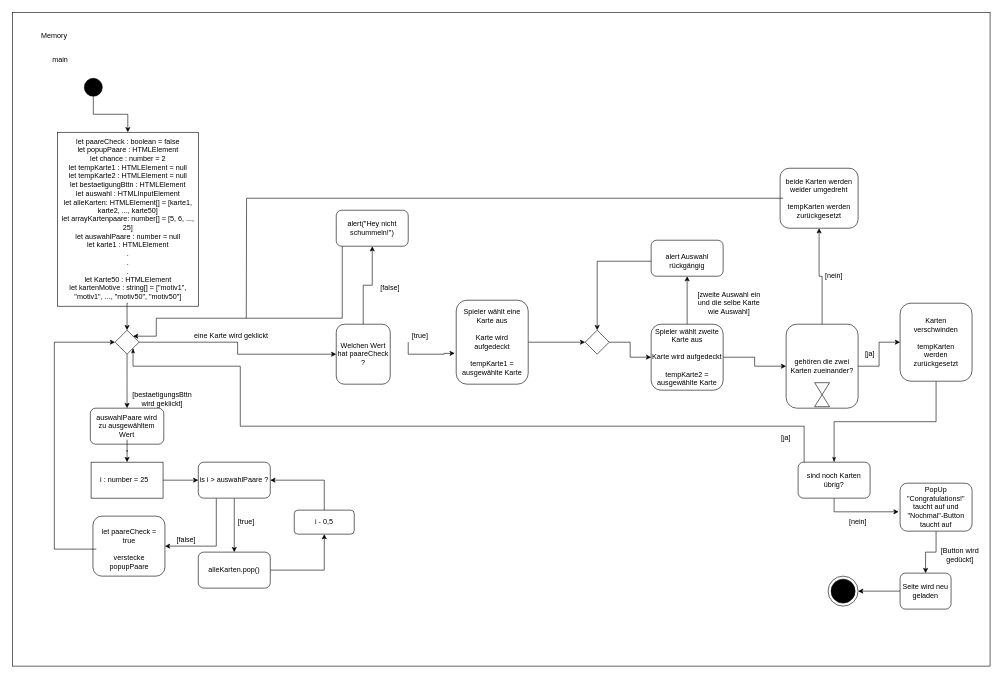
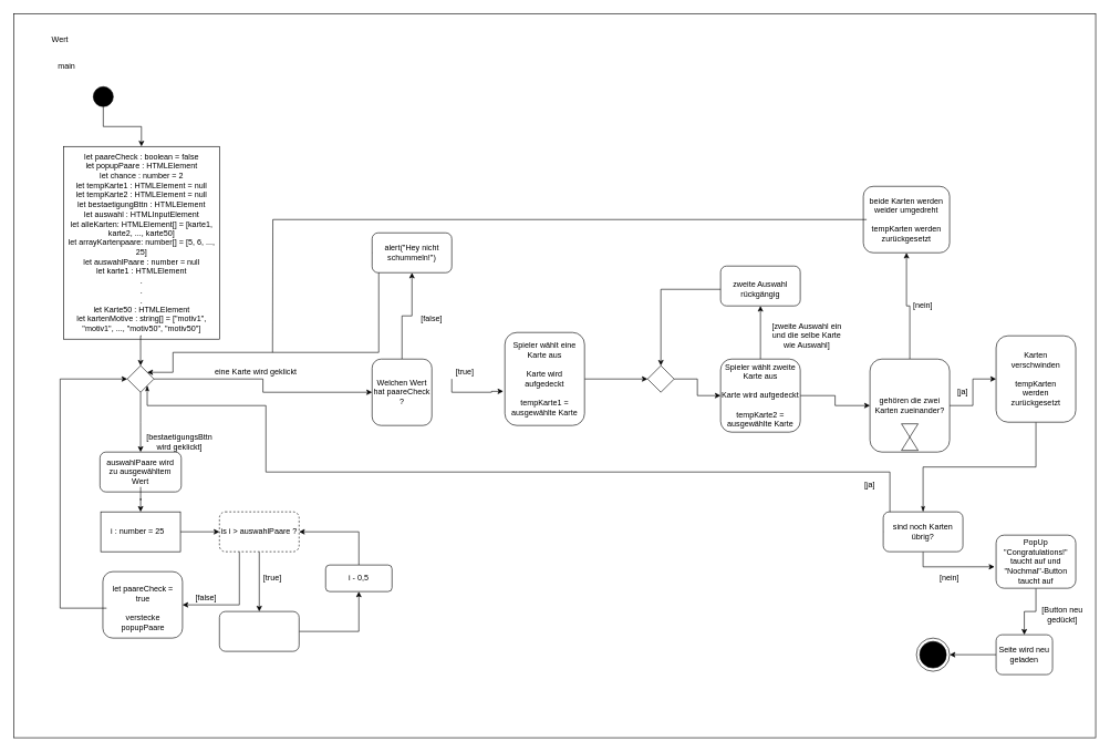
  <mxCell id="0" />
  <mxCell id="1" parent="0" />
  <mxCell id="2" value="" style="rounded=0;whiteSpace=wrap;html=1;fillColor=none;" vertex="1" parent="1"><mxGeometry x="20" y="20" width="1630" height="1090" as="geometry" /></mxCell>
- <mxCell id="3" value="Memory" style="text;html=1;strokeColor=none;fillColor=none;align=center;verticalAlign=middle;whiteSpace=wrap;rounded=0;" vertex="1" parent="1"><mxGeometry x="70" y="50" width="40" height="20" as="geometry" /></mxCell>
+ <mxCell id="3" value="Wert" style="text;html=1;strokeColor=none;fillColor=none;align=center;verticalAlign=middle;whiteSpace=wrap;rounded=0;" vertex="1" parent="1"><mxGeometry x="70" y="50" width="40" height="20" as="geometry" /></mxCell>
  <mxCell id="4" value="main" style="text;html=1;strokeColor=none;fillColor=none;align=center;verticalAlign=middle;whiteSpace=wrap;rounded=0;" vertex="1" parent="1"><mxGeometry x="80" y="90" width="40" height="20" as="geometry" /></mxCell>
  <mxCell id="5" style="edgeStyle=orthogonalEdgeStyle;rounded=0;orthogonalLoop=1;jettySize=auto;html=1;exitX=0.5;exitY=1;exitDx=0;exitDy=0;" edge="1" parent="1" source="6" target="7"><mxGeometry relative="1" as="geometry" /></mxCell>
  <mxCell id="6" value="" style="ellipse;whiteSpace=wrap;html=1;aspect=fixed;fillColor=#000000;" vertex="1" parent="1"><mxGeometry x="140" y="130" width="30" height="30" as="geometry" /></mxCell>
  <mxCell id="7" value="" style="rounded=0;whiteSpace=wrap;html=1;" vertex="1" parent="1"><mxGeometry x="95" y="220" width="235" height="290" as="geometry" /></mxCell>
  <mxCell id="8" style="edgeStyle=orthogonalEdgeStyle;rounded=0;orthogonalLoop=1;jettySize=auto;html=1;exitX=0.5;exitY=1;exitDx=0;exitDy=0;entryX=0.5;entryY=0;entryDx=0;entryDy=0;" edge="1" parent="1" source="9" target="12"><mxGeometry relative="1" as="geometry"><Array as="points"><mxPoint x="211" y="505" /></Array></mxGeometry></mxCell>
  <mxCell id="9" value="let paareCheck : boolean = false&lt;br&gt;let popupPaare : HTMLElement&lt;br&gt;let chance : number = 2&lt;br&gt;let tempKarte1 : HTMLElement = null&lt;br&gt;let tempKarte2 : HTMLElement = null&lt;br&gt;let bestaetigungBttn : HTMLElement&lt;br&gt;let auswahl : HTMLInputElement&lt;br&gt;let alleKarten: HTMLElement[] = [karte1, karte2, ..., karte50]&lt;br&gt;let arrayKartenpaare: number[] = [5, 6, ..., 25]&lt;br&gt;let auswahlPaare : number = null&lt;br&gt;let karte1 : HTMLElement&lt;br&gt;.&lt;br&gt;.&lt;br&gt;.&lt;br&gt;let Karte50 : HTMLElement&lt;br&gt;let kartenMotive : string[] = [&quot;motiv1&quot;, &quot;motiv1&quot;, ..., &quot;motiv50&quot;, &quot;motiv50&quot;]" style="text;html=1;strokeColor=none;fillColor=none;align=center;verticalAlign=middle;whiteSpace=wrap;rounded=0;" vertex="1" parent="1"><mxGeometry x="97.5" y="225" width="230" height="280" as="geometry" /></mxCell>
  <mxCell id="10" style="edgeStyle=orthogonalEdgeStyle;rounded=0;orthogonalLoop=1;jettySize=auto;html=1;exitX=0.5;exitY=1;exitDx=0;exitDy=0;entryX=0.5;entryY=0;entryDx=0;entryDy=0;" edge="1" parent="1" source="12" target="13"><mxGeometry relative="1" as="geometry" /></mxCell>
  <mxCell id="11" style="edgeStyle=orthogonalEdgeStyle;rounded=0;orthogonalLoop=1;jettySize=auto;html=1;exitX=1;exitY=0.5;exitDx=0;exitDy=0;entryX=0;entryY=0.5;entryDx=0;entryDy=0;" edge="1" parent="1" source="12" target="36"><mxGeometry relative="1" as="geometry"><mxPoint x="560" y="570" as="targetPoint" /></mxGeometry></mxCell>
  <mxCell id="12" value="" style="rhombus;whiteSpace=wrap;html=1;fillColor=#ffffff;" vertex="1" parent="1"><mxGeometry x="191.24" y="550" width="40" height="40" as="geometry" /></mxCell>
  <mxCell id="13" value="" style="rounded=1;whiteSpace=wrap;html=1;fillColor=#ffffff;" vertex="1" parent="1"><mxGeometry x="150" y="680" width="122.5" height="60" as="geometry" /></mxCell>
  <mxCell id="14" style="edgeStyle=orthogonalEdgeStyle;rounded=0;orthogonalLoop=1;jettySize=auto;html=1;entryX=0.5;entryY=0;entryDx=0;entryDy=0;" edge="1" parent="1" source="15" target="18"><mxGeometry relative="1" as="geometry"><mxPoint x="211.3" y="750" as="targetPoint" /></mxGeometry></mxCell>
  <mxCell id="15" value="auswahlPaare wird zu ausgewähltem Wert" style="text;html=1;strokeColor=none;fillColor=none;align=center;verticalAlign=middle;whiteSpace=wrap;rounded=0;" vertex="1" parent="1"><mxGeometry x="154.37" y="687.5" width="113.75" height="45" as="geometry" /></mxCell>
  <mxCell id="16" value="[bestaetigungsBttn wird geklickt]" style="text;html=1;strokeColor=none;fillColor=none;align=center;verticalAlign=middle;whiteSpace=wrap;rounded=0;" vertex="1" parent="1"><mxGeometry x="210" y="650" width="120" height="30" as="geometry" /></mxCell>
  <mxCell id="17" style="edgeStyle=orthogonalEdgeStyle;rounded=0;orthogonalLoop=1;jettySize=auto;html=1;exitX=1;exitY=0.5;exitDx=0;exitDy=0;entryX=0;entryY=0.5;entryDx=0;entryDy=0;" edge="1" parent="1" source="18" target="22"><mxGeometry relative="1" as="geometry"><mxPoint x="350" y="800" as="targetPoint" /></mxGeometry></mxCell>
  <mxCell id="18" value="" style="rounded=0;whiteSpace=wrap;html=1;fillColor=#ffffff;" vertex="1" parent="1"><mxGeometry x="151.25" y="770" width="120" height="60" as="geometry" /></mxCell>
  <mxCell id="19" value="i : number = 25" style="text;html=1;strokeColor=none;fillColor=none;align=center;verticalAlign=middle;whiteSpace=wrap;rounded=0;" vertex="1" parent="1"><mxGeometry x="154.37" y="790" width="105.63" height="20" as="geometry" /></mxCell>
  <mxCell id="20" style="edgeStyle=orthogonalEdgeStyle;rounded=0;orthogonalLoop=1;jettySize=auto;html=1;exitX=0.5;exitY=1;exitDx=0;exitDy=0;entryX=0.5;entryY=0;entryDx=0;entryDy=0;" edge="1" parent="1" source="22" target="25"><mxGeometry relative="1" as="geometry" /></mxCell>
  <mxCell id="21" style="edgeStyle=orthogonalEdgeStyle;rounded=0;orthogonalLoop=1;jettySize=auto;html=1;exitX=0.25;exitY=1;exitDx=0;exitDy=0;entryX=1;entryY=0.5;entryDx=0;entryDy=0;" edge="1" parent="1" source="22" target="31"><mxGeometry relative="1" as="geometry" /></mxCell>
- <mxCell id="22" value="is i &amp;gt; auswahlPaare ?" style="rounded=1;whiteSpace=wrap;html=1;fillColor=#ffffff;" vertex="1" parent="1"><mxGeometry x="330" y="770" width="120" height="60" as="geometry" /></mxCell>
+ <mxCell id="22" value="is i &amp;gt; auswahlPaare ?" style="rounded=1;whiteSpace=wrap;html=1;fillColor=#ffffff;dashed=1;" vertex="1" parent="1"><mxGeometry x="330" y="770" width="120" height="60" as="geometry" /></mxCell>
  <mxCell id="23" value="eine Karte wird geklickt" style="text;html=1;strokeColor=none;fillColor=none;align=center;verticalAlign=middle;whiteSpace=wrap;rounded=0;" vertex="1" parent="1"><mxGeometry x="240" y="550" width="290" height="20" as="geometry" /></mxCell>
  <mxCell id="24" style="edgeStyle=orthogonalEdgeStyle;rounded=0;orthogonalLoop=1;jettySize=auto;html=1;exitX=1;exitY=0.5;exitDx=0;exitDy=0;entryX=0.5;entryY=1;entryDx=0;entryDy=0;" edge="1" parent="1" source="25" target="28"><mxGeometry relative="1" as="geometry" /></mxCell>
  <mxCell id="25" value="" style="rounded=1;whiteSpace=wrap;html=1;fillColor=#ffffff;" vertex="1" parent="1"><mxGeometry x="330" y="920" width="120" height="60" as="geometry" /></mxCell>
- <mxCell id="26" value="alleKarten.pop()" style="text;html=1;strokeColor=none;fillColor=none;align=center;verticalAlign=middle;whiteSpace=wrap;rounded=0;" vertex="1" parent="1"><mxGeometry x="340" y="930" width="100" height="40" as="geometry" /></mxCell>
  <mxCell id="27" style="edgeStyle=orthogonalEdgeStyle;rounded=0;orthogonalLoop=1;jettySize=auto;html=1;exitX=0.5;exitY=0;exitDx=0;exitDy=0;entryX=1;entryY=0.5;entryDx=0;entryDy=0;" edge="1" parent="1" source="28" target="22"><mxGeometry relative="1" as="geometry" /></mxCell>
  <mxCell id="28" value="" style="rounded=1;whiteSpace=wrap;html=1;fillColor=#ffffff;" vertex="1" parent="1"><mxGeometry x="490" y="850" width="100" height="40" as="geometry" /></mxCell>
  <mxCell id="29" value="i - 0,5" style="text;html=1;strokeColor=none;fillColor=none;align=center;verticalAlign=middle;whiteSpace=wrap;rounded=0;" vertex="1" parent="1"><mxGeometry x="500" y="860" width="80" height="20" as="geometry" /></mxCell>
  <mxCell id="30" value="[true]" style="text;html=1;strokeColor=none;fillColor=none;align=center;verticalAlign=middle;whiteSpace=wrap;rounded=0;" vertex="1" parent="1"><mxGeometry x="390" y="860" width="40" height="20" as="geometry" /></mxCell>
  <mxCell id="31" value="" style="rounded=1;whiteSpace=wrap;html=1;fillColor=#ffffff;" vertex="1" parent="1"><mxGeometry x="154.37" y="860" width="120" height="100" as="geometry" /></mxCell>
  <mxCell id="32" style="edgeStyle=orthogonalEdgeStyle;rounded=0;orthogonalLoop=1;jettySize=auto;html=1;entryX=0;entryY=0.5;entryDx=0;entryDy=0;exitX=0;exitY=0.5;exitDx=0;exitDy=0;" edge="1" parent="1" source="33" target="12"><mxGeometry relative="1" as="geometry"><mxPoint x="150" y="915" as="sourcePoint" /><Array as="points"><mxPoint x="90" y="915" /><mxPoint x="90" y="570" /></Array></mxGeometry></mxCell>
  <mxCell id="33" value="let paareCheck = true&lt;br&gt;&lt;br&gt;verstecke popupPaare" style="text;html=1;strokeColor=none;fillColor=none;align=center;verticalAlign=middle;whiteSpace=wrap;rounded=0;" vertex="1" parent="1"><mxGeometry x="160" y="870" width="110" height="90" as="geometry" /></mxCell>
  <mxCell id="34" value="[false]" style="text;html=1;strokeColor=none;fillColor=none;align=center;verticalAlign=middle;whiteSpace=wrap;rounded=0;" vertex="1" parent="1"><mxGeometry x="290" y="890" width="40" height="20" as="geometry" /></mxCell>
  <mxCell id="35" style="edgeStyle=orthogonalEdgeStyle;rounded=0;orthogonalLoop=1;jettySize=auto;html=1;exitX=0.5;exitY=0;exitDx=0;exitDy=0;" edge="1" parent="1" source="36" target="38"><mxGeometry relative="1" as="geometry" /></mxCell>
  <mxCell id="36" value="Welchen Wert hat paareCheck ?" style="rounded=1;whiteSpace=wrap;html=1;fillColor=#ffffff;" vertex="1" parent="1"><mxGeometry x="560" y="540" width="90" height="100" as="geometry" /></mxCell>
  <mxCell id="37" style="edgeStyle=orthogonalEdgeStyle;rounded=0;orthogonalLoop=1;jettySize=auto;html=1;exitX=0;exitY=0.5;exitDx=0;exitDy=0;" edge="1" parent="1" source="38" target="12"><mxGeometry relative="1" as="geometry"><Array as="points"><mxPoint x="570" y="380" /><mxPoint x="570" y="530" /><mxPoint x="260" y="530" /><mxPoint x="260" y="560" /></Array></mxGeometry></mxCell>
  <mxCell id="38" value="alert(&quot;Hey nicht schummeln!&quot;)" style="rounded=1;whiteSpace=wrap;html=1;fillColor=#ffffff;" vertex="1" parent="1"><mxGeometry x="560" y="350" width="120" height="60" as="geometry" /></mxCell>
  <mxCell id="39" value="[false]" style="text;html=1;strokeColor=none;fillColor=none;align=center;verticalAlign=middle;whiteSpace=wrap;rounded=0;" vertex="1" parent="1"><mxGeometry x="630" y="470" width="40" height="20" as="geometry" /></mxCell>
  <mxCell id="40" style="edgeStyle=orthogonalEdgeStyle;rounded=0;orthogonalLoop=1;jettySize=auto;html=1;exitX=0;exitY=1;exitDx=0;exitDy=0;entryX=-0.02;entryY=0.633;entryDx=0;entryDy=0;entryPerimeter=0;" edge="1" parent="1" source="41" target="43"><mxGeometry relative="1" as="geometry"><mxPoint x="730" y="570" as="targetPoint" /><Array as="points" /></mxGeometry></mxCell>
  <mxCell id="41" value="[true]" style="text;html=1;strokeColor=none;fillColor=none;align=center;verticalAlign=middle;whiteSpace=wrap;rounded=0;" vertex="1" parent="1"><mxGeometry x="680" y="550" width="40" height="20" as="geometry" /></mxCell>
  <mxCell id="42" style="edgeStyle=orthogonalEdgeStyle;rounded=0;orthogonalLoop=1;jettySize=auto;html=1;exitX=1;exitY=0.5;exitDx=0;exitDy=0;" edge="1" parent="1" source="43" target="46"><mxGeometry relative="1" as="geometry" /></mxCell>
  <mxCell id="43" value="" style="rounded=1;whiteSpace=wrap;html=1;fillColor=#ffffff;" vertex="1" parent="1"><mxGeometry x="760" y="500" width="120" height="140" as="geometry" /></mxCell>
  <mxCell id="44" value="Spieler wählt eine Karte aus&lt;br&gt;&lt;br&gt;Karte wird aufgedeckt&lt;br&gt;&lt;br&gt;tempKarte1 = ausgewählte Karte" style="text;html=1;strokeColor=none;fillColor=none;align=center;verticalAlign=middle;whiteSpace=wrap;rounded=0;" vertex="1" parent="1"><mxGeometry x="765" y="540" width="110" height="60" as="geometry" /></mxCell>
  <mxCell id="45" style="edgeStyle=orthogonalEdgeStyle;rounded=0;orthogonalLoop=1;jettySize=auto;html=1;exitX=1;exitY=0.5;exitDx=0;exitDy=0;entryX=0;entryY=0.5;entryDx=0;entryDy=0;" edge="1" parent="1" source="46" target="49"><mxGeometry relative="1" as="geometry" /></mxCell>
  <mxCell id="46" value="" style="rhombus;whiteSpace=wrap;html=1;fillColor=#ffffff;" vertex="1" parent="1"><mxGeometry x="975" y="550" width="40" height="40" as="geometry" /></mxCell>
  <mxCell id="47" style="edgeStyle=orthogonalEdgeStyle;rounded=0;orthogonalLoop=1;jettySize=auto;html=1;exitX=0.5;exitY=0;exitDx=0;exitDy=0;entryX=0.5;entryY=1;entryDx=0;entryDy=0;" edge="1" parent="1" source="49" target="52"><mxGeometry relative="1" as="geometry" /></mxCell>
  <mxCell id="48" style="edgeStyle=orthogonalEdgeStyle;rounded=0;orthogonalLoop=1;jettySize=auto;html=1;exitX=1;exitY=0.5;exitDx=0;exitDy=0;entryX=0;entryY=0.5;entryDx=0;entryDy=0;" edge="1" parent="1" source="49" target="67"><mxGeometry relative="1" as="geometry"><mxPoint x="1340" y="570" as="targetPoint" /></mxGeometry></mxCell>
  <mxCell id="49" value="Spieler wählt zweite Karte aus&lt;br&gt;&lt;br&gt;Karte wird aufgedeckt&lt;br&gt;&lt;br&gt;tempKarte2 = ausgewählte Karte" style="rounded=1;whiteSpace=wrap;html=1;fillColor=#ffffff;" vertex="1" parent="1"><mxGeometry x="1085" y="540" width="120" height="110" as="geometry" /></mxCell>
  <mxCell id="50" value="" style="rounded=1;whiteSpace=wrap;html=1;fillColor=#ffffff;" vertex="1" parent="1"><mxGeometry x="1085" y="400" width="120" height="60" as="geometry" /></mxCell>
  <mxCell id="51" style="edgeStyle=orthogonalEdgeStyle;rounded=0;orthogonalLoop=1;jettySize=auto;html=1;exitX=0;exitY=0.5;exitDx=0;exitDy=0;" edge="1" parent="1" source="52" target="46"><mxGeometry relative="1" as="geometry" /></mxCell>
- <mxCell id="52" value="alert Auswahl rückgängig" style="text;html=1;strokeColor=none;fillColor=none;align=center;verticalAlign=middle;whiteSpace=wrap;rounded=0;" vertex="1" parent="1"><mxGeometry x="1085" y="410" width="120" height="50" as="geometry" /></mxCell>
+ <mxCell id="52" value="zweite Auswahl rückgängig" style="text;html=1;strokeColor=none;fillColor=none;align=center;verticalAlign=middle;whiteSpace=wrap;rounded=0;" vertex="1" parent="1"><mxGeometry x="1085" y="410" width="120" height="50" as="geometry" /></mxCell>
  <mxCell id="53" value="[zweite Auswahl ein und die selbe Karte wie Auswahl]" style="text;html=1;strokeColor=none;fillColor=none;align=center;verticalAlign=middle;whiteSpace=wrap;rounded=0;" vertex="1" parent="1"><mxGeometry x="1155" y="495" width="120" height="20" as="geometry" /></mxCell>
  <mxCell id="54" style="edgeStyle=orthogonalEdgeStyle;rounded=0;orthogonalLoop=1;jettySize=auto;html=1;exitX=0.5;exitY=1;exitDx=0;exitDy=0;entryX=-0.02;entryY=0.597;entryDx=0;entryDy=0;entryPerimeter=0;" edge="1" parent="1" source="56" target="59"><mxGeometry relative="1" as="geometry" /></mxCell>
  <mxCell id="55" style="edgeStyle=orthogonalEdgeStyle;rounded=0;orthogonalLoop=1;jettySize=auto;html=1;exitX=0;exitY=0.5;exitDx=0;exitDy=0;entryX=1;entryY=1;entryDx=0;entryDy=0;endArrow=classicThin;endFill=1;strokeColor=#000000;" edge="1" parent="1" source="56" target="12"><mxGeometry relative="1" as="geometry"><Array as="points"><mxPoint x="1340" y="800" /><mxPoint x="1340" y="710" /><mxPoint x="400" y="710" /><mxPoint x="400" y="610" /><mxPoint x="221" y="610" /></Array></mxGeometry></mxCell>
  <mxCell id="56" value="" style="rounded=1;whiteSpace=wrap;html=1;fillColor=#ffffff;" vertex="1" parent="1"><mxGeometry x="1330" y="770" width="120" height="60" as="geometry" /></mxCell>
  <mxCell id="57" value="sind noch Karten übrig?" style="text;html=1;strokeColor=none;fillColor=none;align=center;verticalAlign=middle;whiteSpace=wrap;rounded=0;" vertex="1" parent="1"><mxGeometry x="1340" y="780" width="100" height="40" as="geometry" /></mxCell>
  <mxCell id="58" style="edgeStyle=orthogonalEdgeStyle;rounded=0;orthogonalLoop=1;jettySize=auto;html=1;exitX=0.5;exitY=1;exitDx=0;exitDy=0;" edge="1" parent="1" source="59" target="61"><mxGeometry relative="1" as="geometry" /></mxCell>
  <mxCell id="59" value="PopUp &quot;Congratulations!&quot; taucht auf und &quot;Nochmal&quot;-Button taucht auf" style="rounded=1;whiteSpace=wrap;html=1;fillColor=#ffffff;" vertex="1" parent="1"><mxGeometry x="1500" y="805" width="120" height="80" as="geometry" /></mxCell>
  <mxCell id="60" style="edgeStyle=orthogonalEdgeStyle;rounded=0;orthogonalLoop=1;jettySize=auto;html=1;exitX=0;exitY=0.5;exitDx=0;exitDy=0;" edge="1" parent="1" source="61" target="63"><mxGeometry relative="1" as="geometry"><mxPoint x="1440" y="985" as="targetPoint" /></mxGeometry></mxCell>
  <mxCell id="61" value="Seite wird neu geladen" style="rounded=1;whiteSpace=wrap;html=1;fillColor=#ffffff;" vertex="1" parent="1"><mxGeometry x="1500" y="955" width="85" height="60" as="geometry" /></mxCell>
- <mxCell id="62" value="[Button wird gedückt]" style="text;html=1;strokeColor=none;fillColor=none;align=center;verticalAlign=middle;whiteSpace=wrap;rounded=0;" vertex="1" parent="1"><mxGeometry x="1560" y="915" width="80" height="20" as="geometry" /></mxCell>
+ <mxCell id="62" value="[Button neu gedückt]" style="text;html=1;strokeColor=none;fillColor=none;align=center;verticalAlign=middle;whiteSpace=wrap;rounded=0;" vertex="1" parent="1"><mxGeometry x="1560" y="915" width="80" height="20" as="geometry" /></mxCell>
  <mxCell id="63" value="" style="ellipse;whiteSpace=wrap;html=1;aspect=fixed;" vertex="1" parent="1"><mxGeometry x="1380" y="960" width="50" height="50" as="geometry" /></mxCell>
  <mxCell id="64" value="" style="ellipse;whiteSpace=wrap;html=1;aspect=fixed;fillColor=#000000;" vertex="1" parent="1"><mxGeometry x="1385" y="965" width="40" height="40" as="geometry" /></mxCell>
  <mxCell id="65" style="edgeStyle=orthogonalEdgeStyle;rounded=0;orthogonalLoop=1;jettySize=auto;html=1;exitX=1;exitY=0.5;exitDx=0;exitDy=0;entryX=0;entryY=0.5;entryDx=0;entryDy=0;" edge="1" parent="1" source="67" target="69"><mxGeometry relative="1" as="geometry" /></mxCell>
  <mxCell id="66" style="edgeStyle=orthogonalEdgeStyle;rounded=0;orthogonalLoop=1;jettySize=auto;html=1;exitX=0.5;exitY=0;exitDx=0;exitDy=0;entryX=0.5;entryY=1;entryDx=0;entryDy=0;" edge="1" parent="1" source="67" target="72"><mxGeometry relative="1" as="geometry" /></mxCell>
  <mxCell id="67" value="gehören die zwei Karten zueinander?" style="rounded=1;whiteSpace=wrap;html=1;fillColor=#FFFFFF;" vertex="1" parent="1"><mxGeometry x="1310" y="540" width="120" height="140" as="geometry" /></mxCell>
  <mxCell id="68" style="edgeStyle=orthogonalEdgeStyle;rounded=0;orthogonalLoop=1;jettySize=auto;html=1;exitX=0.5;exitY=1;exitDx=0;exitDy=0;entryX=0.5;entryY=0;entryDx=0;entryDy=0;endArrow=classicThin;endFill=1;strokeColor=#000000;" edge="1" parent="1" source="69" target="56"><mxGeometry relative="1" as="geometry" /></mxCell>
  <mxCell id="69" value="" style="rounded=1;whiteSpace=wrap;html=1;fillColor=#FFFFFF;" vertex="1" parent="1"><mxGeometry x="1500" y="505" width="120" height="130" as="geometry" /></mxCell>
  <mxCell id="70" value="[nein]" style="text;html=1;strokeColor=none;fillColor=none;align=center;verticalAlign=middle;whiteSpace=wrap;rounded=0;" vertex="1" parent="1"><mxGeometry x="1410" y="860" width="40" height="20" as="geometry" /></mxCell>
  <mxCell id="71" value="[ja]" style="text;html=1;strokeColor=none;fillColor=none;align=center;verticalAlign=middle;whiteSpace=wrap;rounded=0;" vertex="1" parent="1"><mxGeometry x="1430" y="580" width="40" height="20" as="geometry" /></mxCell>
  <mxCell id="72" value="" style="rounded=1;whiteSpace=wrap;html=1;fillColor=#FFFFFF;" vertex="1" parent="1"><mxGeometry x="1300" y="280" width="130" height="100" as="geometry" /></mxCell>
  <mxCell id="73" value="[nein]" style="text;html=1;strokeColor=none;fillColor=none;align=center;verticalAlign=middle;whiteSpace=wrap;rounded=0;" vertex="1" parent="1"><mxGeometry x="1370" y="450" width="40" height="20" as="geometry" /></mxCell>
  <mxCell id="74" style="edgeStyle=orthogonalEdgeStyle;rounded=0;orthogonalLoop=1;jettySize=auto;html=1;endArrow=none;endFill=0;" edge="1" parent="1" source="75"><mxGeometry relative="1" as="geometry"><mxPoint x="410" y="530" as="targetPoint" /></mxGeometry></mxCell>
  <mxCell id="75" value="beide Karten werden weider umgedreht&lt;br&gt;&lt;br&gt;tempKarten werden zurückgesetzt" style="text;html=1;strokeColor=none;fillColor=none;align=center;verticalAlign=middle;whiteSpace=wrap;rounded=0;" vertex="1" parent="1"><mxGeometry x="1305" y="290" width="120" height="80" as="geometry" /></mxCell>
  <mxCell id="76" value="Karten verschwinden&lt;br&gt;&lt;br&gt;tempKarten werden zurückgesetzt" style="text;html=1;strokeColor=none;fillColor=none;align=center;verticalAlign=middle;whiteSpace=wrap;rounded=0;" vertex="1" parent="1"><mxGeometry x="1540" y="560" width="40" height="20" as="geometry" /></mxCell>
  <mxCell id="77" value="[ja]" style="text;html=1;strokeColor=none;fillColor=none;align=center;verticalAlign=middle;whiteSpace=wrap;rounded=0;" vertex="1" parent="1"><mxGeometry x="1290" y="720" width="40" height="20" as="geometry" /></mxCell>
  <mxCell id="78" value="" style="triangle;whiteSpace=wrap;html=1;fillColor=none;rotation=-90;" vertex="1" parent="1"><mxGeometry x="1360" y="655" width="20" height="25" as="geometry" /></mxCell>
  <mxCell id="79" value="" style="triangle;whiteSpace=wrap;html=1;fillColor=none;rotation=90;" vertex="1" parent="1"><mxGeometry x="1360" y="635" width="20" height="25" as="geometry" /></mxCell>
